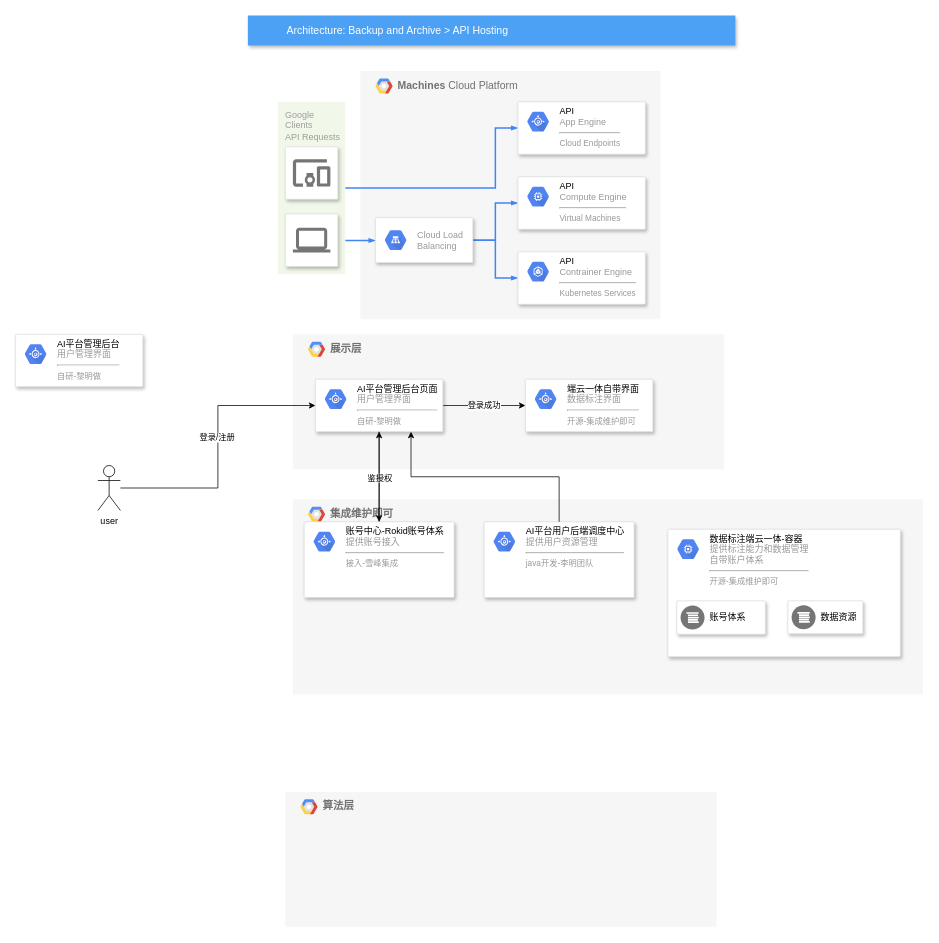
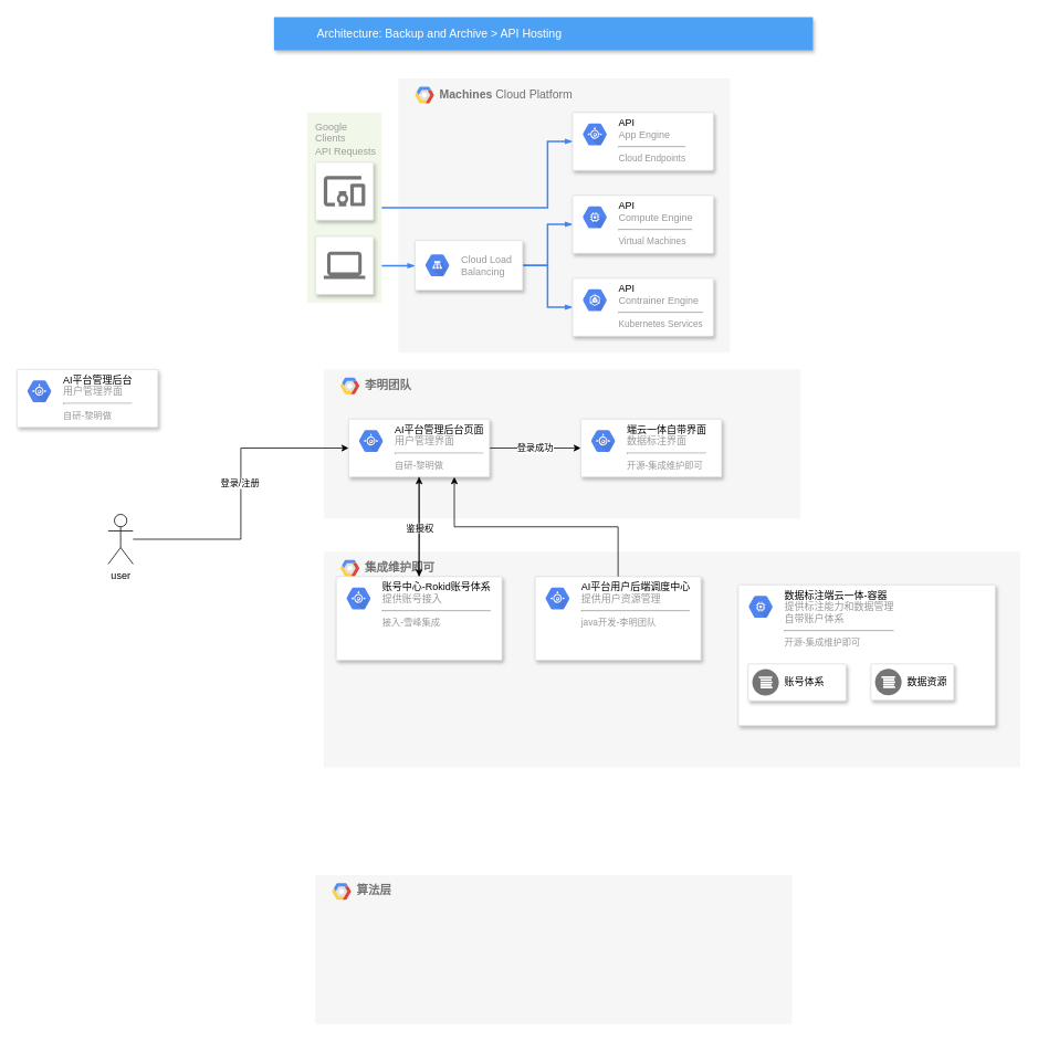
  <mxCell id="0" />
  <mxCell id="1" parent="0" />
  <mxCell id="2" value="&lt;b&gt;Machines &lt;/b&gt;Cloud Platform" style="fillColor=#F6F6F6;strokeColor=none;shadow=0;gradientColor=none;fontSize=14;align=left;spacing=10;fontColor=#717171;9E9E9E;verticalAlign=top;spacingTop=-4;fontStyle=0;spacingLeft=40;html=1;" parent="1" vertex="1"><mxGeometry x="480" y="94" width="400" height="331" as="geometry" /></mxCell>
  <mxCell id="3" value="" style="shape=mxgraph.gcp2.google_cloud_platform;fillColor=#F6F6F6;strokeColor=none;shadow=0;gradientColor=none;" parent="2" vertex="1"><mxGeometry width="23" height="20" relative="1" as="geometry"><mxPoint x="20" y="10" as="offset" /></mxGeometry></mxCell>
  <mxCell id="4" value="Google&lt;br&gt;Clients&lt;br&gt;API Requests&lt;br&gt;" style="rounded=1;absoluteArcSize=1;arcSize=2;html=1;strokeColor=none;gradientColor=none;shadow=0;dashed=0;fontSize=12;fontColor=#9E9E9E;align=left;verticalAlign=top;spacing=10;spacingTop=-4;fillColor=#F1F8E9;" parent="1" vertex="1"><mxGeometry x="370" y="135" width="90" height="230" as="geometry" /></mxCell>
  <mxCell id="5" value="Architecture: Backup and Archive &amp;gt; API Hosting" style="fillColor=#4DA1F5;strokeColor=none;shadow=1;gradientColor=none;fontSize=14;align=left;spacingLeft=50;fontColor=#ffffff;html=1;" parent="1" vertex="1"><mxGeometry x="330" y="20" width="650" height="40" as="geometry" /></mxCell>
  <mxCell id="6" style="edgeStyle=orthogonalEdgeStyle;rounded=0;elbow=vertical;html=1;labelBackgroundColor=none;startFill=1;startSize=4;endArrow=blockThin;endFill=1;endSize=4;jettySize=auto;orthogonalLoop=1;strokeColor=#4284F3;strokeWidth=2;fontSize=12;fontColor=#000000;align=left;dashed=0;" parent="1" source="4" target="16" edge="1"><mxGeometry relative="1" as="geometry"><Array as="points"><mxPoint x="660" y="250" /><mxPoint x="660" y="170" /></Array></mxGeometry></mxCell>
  <mxCell id="7" value="" style="strokeColor=#dddddd;fillColor=#ffffff;shadow=1;strokeWidth=1;rounded=1;absoluteArcSize=1;arcSize=2;labelPosition=center;verticalLabelPosition=middle;align=center;verticalAlign=bottom;spacingLeft=0;fontColor=#999999;fontSize=12;whiteSpace=wrap;spacingBottom=2;html=1;" parent="1" vertex="1"><mxGeometry x="380" y="195" width="70" height="70" as="geometry" /></mxCell>
  <mxCell id="8" value="" style="dashed=0;connectable=0;html=1;fillColor=#757575;strokeColor=none;shape=mxgraph.gcp2.mobile_devices;part=1;" parent="7" vertex="1"><mxGeometry x="0.5" width="50" height="36.5" relative="1" as="geometry"><mxPoint x="-25" y="16.75" as="offset" /></mxGeometry></mxCell>
  <mxCell id="9" style="edgeStyle=elbowEdgeStyle;rounded=0;elbow=vertical;html=1;labelBackgroundColor=none;startFill=1;startSize=4;endArrow=blockThin;endFill=1;endSize=4;jettySize=auto;orthogonalLoop=1;strokeColor=#4284F3;strokeWidth=2;fontSize=12;fontColor=#000000;align=left;dashed=0;" parent="1" source="4" target="14" edge="1"><mxGeometry relative="1" as="geometry" /></mxCell>
  <mxCell id="10" value="" style="strokeColor=#dddddd;fillColor=#ffffff;shadow=1;strokeWidth=1;rounded=1;absoluteArcSize=1;arcSize=2;labelPosition=center;verticalLabelPosition=middle;align=center;verticalAlign=bottom;spacingLeft=0;fontColor=#999999;fontSize=12;whiteSpace=wrap;spacingBottom=2;html=1;" parent="1" vertex="1"><mxGeometry x="380" y="284.5" width="70" height="70" as="geometry" /></mxCell>
  <mxCell id="11" value="" style="dashed=0;connectable=0;html=1;fillColor=#757575;strokeColor=none;shape=mxgraph.gcp2.laptop;part=1;" parent="10" vertex="1"><mxGeometry x="0.5" width="50" height="33" relative="1" as="geometry"><mxPoint x="-25" y="18.5" as="offset" /></mxGeometry></mxCell>
  <mxCell id="12" style="edgeStyle=orthogonalEdgeStyle;rounded=0;elbow=vertical;html=1;labelBackgroundColor=none;startFill=1;startSize=4;endArrow=blockThin;endFill=1;endSize=4;jettySize=auto;orthogonalLoop=1;strokeColor=#4284F3;strokeWidth=2;fontSize=12;fontColor=#000000;align=left;dashed=0;" parent="1" source="14" target="18" edge="1"><mxGeometry relative="1" as="geometry" /></mxCell>
  <mxCell id="13" style="edgeStyle=orthogonalEdgeStyle;rounded=0;elbow=vertical;html=1;labelBackgroundColor=none;startFill=1;startSize=4;endArrow=blockThin;endFill=1;endSize=4;jettySize=auto;orthogonalLoop=1;strokeColor=#4284F3;strokeWidth=2;fontSize=12;fontColor=#000000;align=left;dashed=0;" parent="1" source="14" target="20" edge="1"><mxGeometry relative="1" as="geometry" /></mxCell>
  <mxCell id="14" value="" style="strokeColor=#dddddd;fillColor=#ffffff;shadow=1;strokeWidth=1;rounded=1;absoluteArcSize=1;arcSize=2;fontSize=11;fontColor=#9E9E9E;align=center;html=1;" parent="1" vertex="1"><mxGeometry x="500" y="289.5" width="130" height="60" as="geometry" /></mxCell>
  <mxCell id="15" value="Cloud Load&#10;Balancing" style="dashed=0;connectable=0;html=1;fillColor=#5184F3;strokeColor=none;shape=mxgraph.gcp2.hexIcon;prIcon=cloud_load_balancing;part=1;labelPosition=right;verticalLabelPosition=middle;align=left;verticalAlign=middle;spacingLeft=5;fontColor=#999999;fontSize=12;" parent="14" vertex="1"><mxGeometry y="0.5" width="44" height="39" relative="1" as="geometry"><mxPoint x="5" y="-19.5" as="offset" /></mxGeometry></mxCell>
  <mxCell id="16" value="" style="strokeColor=#dddddd;fillColor=#ffffff;shadow=1;strokeWidth=1;rounded=1;absoluteArcSize=1;arcSize=2;fontSize=11;fontColor=#9E9E9E;align=center;html=1;" parent="1" vertex="1"><mxGeometry x="690" y="135" width="170" height="70" as="geometry" /></mxCell>
  <mxCell id="17" value="&lt;font color=&quot;#000000&quot;&gt;API&lt;/font&gt;&lt;br&gt;App Engine&lt;hr&gt;&lt;font style=&quot;font-size: 11px&quot;&gt;Cloud Endpoints&lt;/font&gt;" style="dashed=0;connectable=0;html=1;fillColor=#5184F3;strokeColor=none;shape=mxgraph.gcp2.hexIcon;prIcon=app_engine;part=1;labelPosition=right;verticalLabelPosition=middle;align=left;verticalAlign=top;spacingLeft=5;fontColor=#999999;fontSize=12;spacingTop=-8;" parent="16" vertex="1"><mxGeometry width="44" height="39" relative="1" as="geometry"><mxPoint x="5" y="7" as="offset" /></mxGeometry></mxCell>
  <mxCell id="18" value="" style="strokeColor=#dddddd;fillColor=#ffffff;shadow=1;strokeWidth=1;rounded=1;absoluteArcSize=1;arcSize=2;fontSize=11;fontColor=#9E9E9E;align=center;html=1;" parent="1" vertex="1"><mxGeometry x="690" y="235" width="170" height="70" as="geometry" /></mxCell>
  <mxCell id="19" value="&lt;font color=&quot;#000000&quot;&gt;API&lt;/font&gt;&lt;br&gt;Compute Engine&lt;hr&gt;&lt;font style=&quot;font-size: 11px&quot;&gt;Virtual Machines&lt;/font&gt;" style="dashed=0;connectable=0;html=1;fillColor=#5184F3;strokeColor=none;shape=mxgraph.gcp2.hexIcon;prIcon=compute_engine;part=1;labelPosition=right;verticalLabelPosition=middle;align=left;verticalAlign=top;spacingLeft=5;fontColor=#999999;fontSize=12;spacingTop=-8;" parent="18" vertex="1"><mxGeometry width="44" height="39" relative="1" as="geometry"><mxPoint x="5" y="7" as="offset" /></mxGeometry></mxCell>
  <mxCell id="20" value="" style="strokeColor=#dddddd;fillColor=#ffffff;shadow=1;strokeWidth=1;rounded=1;absoluteArcSize=1;arcSize=2;fontSize=11;fontColor=#9E9E9E;align=center;html=1;" parent="1" vertex="1"><mxGeometry x="690" y="335" width="170" height="70" as="geometry" /></mxCell>
  <mxCell id="21" value="&lt;font color=&quot;#000000&quot;&gt;API&lt;/font&gt;&lt;br&gt;Contrainer Engine&lt;hr&gt;&lt;font style=&quot;font-size: 11px&quot;&gt;Kubernetes Services&lt;/font&gt;" style="dashed=0;connectable=0;html=1;fillColor=#5184F3;strokeColor=none;shape=mxgraph.gcp2.hexIcon;prIcon=container_engine;part=1;labelPosition=right;verticalLabelPosition=middle;align=left;verticalAlign=top;spacingLeft=5;fontColor=#999999;fontSize=12;spacingTop=-8;" parent="20" vertex="1"><mxGeometry width="44" height="39" relative="1" as="geometry"><mxPoint x="5" y="7" as="offset" /></mxGeometry></mxCell>
- <mxCell id="22" value="&lt;b&gt;展示层&lt;/b&gt;" style="fillColor=#F6F6F6;strokeColor=none;shadow=0;gradientColor=none;fontSize=14;align=left;spacing=10;fontColor=#717171;9E9E9E;verticalAlign=top;spacingTop=-4;fontStyle=0;spacingLeft=40;html=1;" vertex="1" parent="1"><mxGeometry x="390" y="445" width="575" height="180" as="geometry" /></mxCell>
+ <mxCell id="22" value="&lt;b&gt;李明团队&lt;/b&gt;" style="fillColor=#F6F6F6;strokeColor=none;shadow=0;gradientColor=none;fontSize=14;align=left;spacing=10;fontColor=#717171;9E9E9E;verticalAlign=top;spacingTop=-4;fontStyle=0;spacingLeft=40;html=1;" vertex="1" parent="1"><mxGeometry x="390" y="445" width="575" height="180" as="geometry" /></mxCell>
  <mxCell id="23" value="" style="shape=mxgraph.gcp2.google_cloud_platform;fillColor=#F6F6F6;strokeColor=none;shadow=0;gradientColor=none;" vertex="1" parent="22"><mxGeometry width="23" height="20" relative="1" as="geometry"><mxPoint x="20" y="10" as="offset" /></mxGeometry></mxCell>
  <mxCell id="24" value="登录成功" style="edgeStyle=orthogonalEdgeStyle;rounded=0;orthogonalLoop=1;jettySize=auto;html=1;entryX=0;entryY=0.5;entryDx=0;entryDy=0;" edge="1" parent="22" source="25" target="27"><mxGeometry relative="1" as="geometry" /></mxCell>
  <mxCell id="25" value="" style="strokeColor=#dddddd;fillColor=#ffffff;shadow=1;strokeWidth=1;rounded=1;absoluteArcSize=1;arcSize=2;fontSize=11;fontColor=#9E9E9E;align=center;html=1;" vertex="1" parent="22"><mxGeometry x="30" y="60" width="170" height="70" as="geometry" /></mxCell>
  <mxCell id="26" value="&lt;font color=&quot;#000000&quot;&gt;AI平台管理后台页面&lt;/font&gt;&lt;br&gt;用户管理界面&lt;hr&gt;&lt;span style=&quot;font-size: 11px&quot;&gt;自研-黎明做&lt;/span&gt;" style="dashed=0;connectable=0;html=1;fillColor=#5184F3;strokeColor=none;shape=mxgraph.gcp2.hexIcon;prIcon=app_engine;part=1;labelPosition=right;verticalLabelPosition=middle;align=left;verticalAlign=top;spacingLeft=5;fontColor=#999999;fontSize=12;spacingTop=-8;" vertex="1" parent="25"><mxGeometry width="44" height="39" relative="1" as="geometry"><mxPoint x="5" y="7" as="offset" /></mxGeometry></mxCell>
  <mxCell id="27" value="" style="strokeColor=#dddddd;fillColor=#ffffff;shadow=1;strokeWidth=1;rounded=1;absoluteArcSize=1;arcSize=2;fontSize=11;fontColor=#9E9E9E;align=center;html=1;" vertex="1" parent="22"><mxGeometry x="310" y="60" width="170" height="70" as="geometry" /></mxCell>
  <mxCell id="28" value="&lt;font color=&quot;#000000&quot;&gt;端云一体自带界面&lt;/font&gt;&lt;br&gt;数据标注界面&lt;hr&gt;&lt;span style=&quot;font-size: 11px&quot;&gt;开源-集成维护即可&lt;/span&gt;" style="dashed=0;connectable=0;html=1;fillColor=#5184F3;strokeColor=none;shape=mxgraph.gcp2.hexIcon;prIcon=app_engine;part=1;labelPosition=right;verticalLabelPosition=middle;align=left;verticalAlign=top;spacingLeft=5;fontColor=#999999;fontSize=12;spacingTop=-8;" vertex="1" parent="27"><mxGeometry width="44" height="39" relative="1" as="geometry"><mxPoint x="5" y="7" as="offset" /></mxGeometry></mxCell>
  <mxCell id="29" value="&lt;b&gt;集成维护即可&lt;/b&gt;" style="fillColor=#F6F6F6;strokeColor=none;shadow=0;gradientColor=none;fontSize=14;align=left;spacing=10;fontColor=#717171;9E9E9E;verticalAlign=top;spacingTop=-4;fontStyle=0;spacingLeft=40;html=1;" vertex="1" parent="1"><mxGeometry x="390" y="665" width="840" height="260" as="geometry" /></mxCell>
  <mxCell id="30" value="" style="shape=mxgraph.gcp2.google_cloud_platform;fillColor=#F6F6F6;strokeColor=none;shadow=0;gradientColor=none;" vertex="1" parent="29"><mxGeometry width="23" height="20" relative="1" as="geometry"><mxPoint x="20" y="10" as="offset" /></mxGeometry></mxCell>
  <mxCell id="31" value="" style="strokeColor=#dddddd;fillColor=#ffffff;shadow=1;strokeWidth=1;rounded=1;absoluteArcSize=1;arcSize=2;fontSize=11;fontColor=#9E9E9E;align=center;html=1;" vertex="1" parent="29"><mxGeometry x="15" y="30.004" width="200" height="101.111" as="geometry" /></mxCell>
  <mxCell id="32" value="&lt;font color=&quot;#000000&quot;&gt;账号中心-Rokid账号体系&lt;/font&gt;&lt;br&gt;提供账号接入&lt;hr&gt;&lt;span style=&quot;font-size: 11px&quot;&gt;接入-雪峰集成&lt;/span&gt;" style="dashed=0;connectable=0;html=1;fillColor=#5184F3;strokeColor=none;shape=mxgraph.gcp2.hexIcon;prIcon=app_engine;part=1;labelPosition=right;verticalLabelPosition=middle;align=left;verticalAlign=top;spacingLeft=5;fontColor=#999999;fontSize=12;spacingTop=-8;" vertex="1" parent="31"><mxGeometry width="44" height="39" relative="1" as="geometry"><mxPoint x="5" y="7" as="offset" /></mxGeometry></mxCell>
  <mxCell id="33" value="" style="strokeColor=#dddddd;fillColor=#ffffff;shadow=1;strokeWidth=1;rounded=1;absoluteArcSize=1;arcSize=2;fontSize=11;fontColor=#9E9E9E;align=center;html=1;" vertex="1" parent="29"><mxGeometry x="500" y="40" width="310" height="170" as="geometry" /></mxCell>
  <mxCell id="34" value="&lt;font color=&quot;#000000&quot;&gt;数据标注端云一体-容器&lt;/font&gt;&lt;br&gt;提供标注能力和数据管理&lt;br&gt;自带账户体系&lt;br&gt;&lt;hr&gt;&lt;span style=&quot;font-size: 11px&quot;&gt;开源-集成维护即可&lt;/span&gt;" style="dashed=0;connectable=0;html=1;fillColor=#5184F3;strokeColor=none;shape=mxgraph.gcp2.hexIcon;prIcon=compute_engine;part=1;labelPosition=right;verticalLabelPosition=middle;align=left;verticalAlign=top;spacingLeft=5;fontColor=#999999;fontSize=12;spacingTop=-8;" vertex="1" parent="33"><mxGeometry width="44" height="39" relative="1" as="geometry"><mxPoint x="5" y="7" as="offset" /></mxGeometry></mxCell>
  <mxCell id="35" value="" style="strokeColor=#dddddd;shadow=1;strokeWidth=1;rounded=1;absoluteArcSize=1;arcSize=2;" vertex="1" parent="33"><mxGeometry x="11.92" y="95.46" width="118.08" height="44.54" as="geometry" /></mxCell>
  <mxCell id="36" value="账号体系" style="sketch=0;dashed=0;connectable=0;html=1;fillColor=#757575;strokeColor=none;shape=mxgraph.gcp2.logs_api;part=1;labelPosition=right;verticalLabelPosition=middle;align=left;verticalAlign=middle;spacingLeft=5;fontSize=12;" vertex="1" parent="35"><mxGeometry y="0.5" width="32" height="32" relative="1" as="geometry"><mxPoint x="5" y="-16" as="offset" /></mxGeometry></mxCell>
  <mxCell id="37" value="" style="strokeColor=#dddddd;shadow=1;strokeWidth=1;rounded=1;absoluteArcSize=1;arcSize=2;" vertex="1" parent="33"><mxGeometry x="160" y="95.46" width="100" height="44" as="geometry" /></mxCell>
  <mxCell id="38" value="数据资源" style="sketch=0;dashed=0;connectable=0;html=1;fillColor=#757575;strokeColor=none;shape=mxgraph.gcp2.logs_api;part=1;labelPosition=right;verticalLabelPosition=middle;align=left;verticalAlign=middle;spacingLeft=5;fontSize=12;" vertex="1" parent="37"><mxGeometry y="0.5" width="32" height="32" relative="1" as="geometry"><mxPoint x="5" y="-16" as="offset" /></mxGeometry></mxCell>
  <mxCell id="39" value="" style="strokeColor=#dddddd;fillColor=#ffffff;shadow=1;strokeWidth=1;rounded=1;absoluteArcSize=1;arcSize=2;fontSize=11;fontColor=#9E9E9E;align=center;html=1;" vertex="1" parent="29"><mxGeometry x="255" y="30.004" width="200" height="101.111" as="geometry" /></mxCell>
  <mxCell id="40" value="&lt;font color=&quot;#000000&quot;&gt;AI平台用户后端调度中心&lt;/font&gt;&lt;br&gt;提供用户资源管理&lt;hr&gt;&lt;span style=&quot;font-size: 11px&quot;&gt;java开发-李明团队&lt;/span&gt;" style="dashed=0;connectable=0;html=1;fillColor=#5184F3;strokeColor=none;shape=mxgraph.gcp2.hexIcon;prIcon=app_engine;part=1;labelPosition=right;verticalLabelPosition=middle;align=left;verticalAlign=top;spacingLeft=5;fontColor=#999999;fontSize=12;spacingTop=-8;" vertex="1" parent="39"><mxGeometry width="44" height="39" relative="1" as="geometry"><mxPoint x="5" y="7" as="offset" /></mxGeometry></mxCell>
  <mxCell id="41" value="" style="strokeColor=#dddddd;fillColor=#ffffff;shadow=1;strokeWidth=1;rounded=1;absoluteArcSize=1;arcSize=2;fontSize=11;fontColor=#9E9E9E;align=center;html=1;" vertex="1" parent="1"><mxGeometry x="20" y="445" width="170" height="70" as="geometry" /></mxCell>
  <mxCell id="42" value="&lt;font color=&quot;#000000&quot;&gt;AI平台管理后台&lt;/font&gt;&lt;br&gt;用户管理界面&lt;hr&gt;&lt;span style=&quot;font-size: 11px&quot;&gt;自研-黎明做&lt;/span&gt;" style="dashed=0;connectable=0;html=1;fillColor=#5184F3;strokeColor=none;shape=mxgraph.gcp2.hexIcon;prIcon=app_engine;part=1;labelPosition=right;verticalLabelPosition=middle;align=left;verticalAlign=top;spacingLeft=5;fontColor=#999999;fontSize=12;spacingTop=-8;" vertex="1" parent="41"><mxGeometry width="44" height="39" relative="1" as="geometry"><mxPoint x="5" y="7" as="offset" /></mxGeometry></mxCell>
  <mxCell id="43" value="&lt;b&gt;算法层&lt;/b&gt;" style="fillColor=#F6F6F6;strokeColor=none;shadow=0;gradientColor=none;fontSize=14;align=left;spacing=10;fontColor=#717171;9E9E9E;verticalAlign=top;spacingTop=-4;fontStyle=0;spacingLeft=40;html=1;" vertex="1" parent="1"><mxGeometry x="380" y="1055" width="575" height="180" as="geometry" /></mxCell>
  <mxCell id="44" value="" style="shape=mxgraph.gcp2.google_cloud_platform;fillColor=#F6F6F6;strokeColor=none;shadow=0;gradientColor=none;" vertex="1" parent="43"><mxGeometry width="23" height="20" relative="1" as="geometry"><mxPoint x="20" y="10" as="offset" /></mxGeometry></mxCell>
  <mxCell id="45" style="edgeStyle=orthogonalEdgeStyle;rounded=0;orthogonalLoop=1;jettySize=auto;html=1;entryX=0;entryY=0.5;entryDx=0;entryDy=0;" edge="1" parent="1" source="47" target="25"><mxGeometry relative="1" as="geometry" /></mxCell>
  <mxCell id="46" value="登录/注册" style="edgeLabel;html=1;align=center;verticalAlign=middle;resizable=0;points=[];" vertex="1" connectable="0" parent="45"><mxGeometry x="0.068" y="2" relative="1" as="geometry"><mxPoint as="offset" /></mxGeometry></mxCell>
  <mxCell id="47" value="user" style="shape=umlActor;verticalLabelPosition=bottom;verticalAlign=top;html=1;outlineConnect=0;" vertex="1" parent="1"><mxGeometry x="130" y="620" width="30" height="60" as="geometry" /></mxCell>
  <mxCell id="48" style="edgeStyle=orthogonalEdgeStyle;rounded=0;orthogonalLoop=1;jettySize=auto;html=1;exitX=0.5;exitY=1;exitDx=0;exitDy=0;" edge="1" parent="1" source="25" target="31"><mxGeometry relative="1" as="geometry" /></mxCell>
  <mxCell id="49" value="鉴授权" style="edgeLabel;html=1;align=center;verticalAlign=middle;resizable=0;points=[];" vertex="1" connectable="0" parent="48"><mxGeometry x="0.015" relative="1" as="geometry"><mxPoint as="offset" /></mxGeometry></mxCell>
  <mxCell id="50" style="edgeStyle=orthogonalEdgeStyle;rounded=0;orthogonalLoop=1;jettySize=auto;html=1;exitX=0.5;exitY=0;exitDx=0;exitDy=0;entryX=0.5;entryY=1;entryDx=0;entryDy=0;" edge="1" parent="1" source="31" target="25"><mxGeometry relative="1" as="geometry" /></mxCell>
  <mxCell id="51" style="edgeStyle=orthogonalEdgeStyle;rounded=0;orthogonalLoop=1;jettySize=auto;html=1;exitX=0.5;exitY=0;exitDx=0;exitDy=0;entryX=0.75;entryY=1;entryDx=0;entryDy=0;" edge="1" parent="1" source="39" target="25"><mxGeometry relative="1" as="geometry" /></mxCell>
